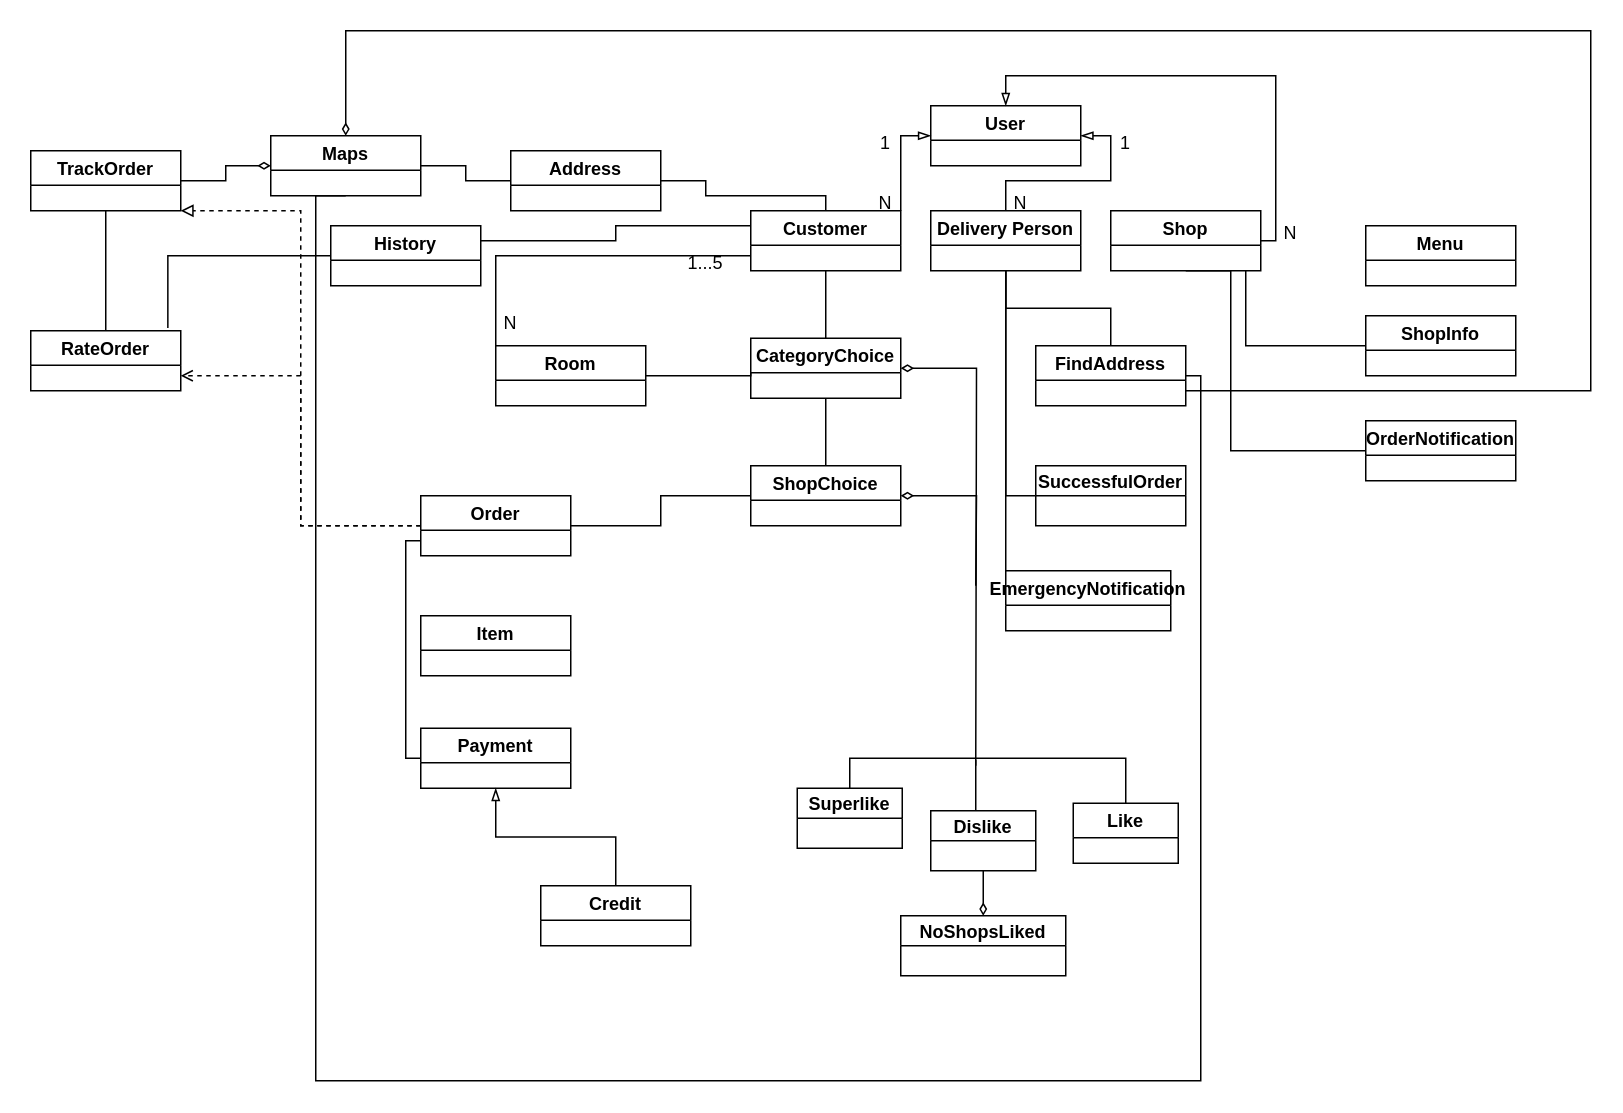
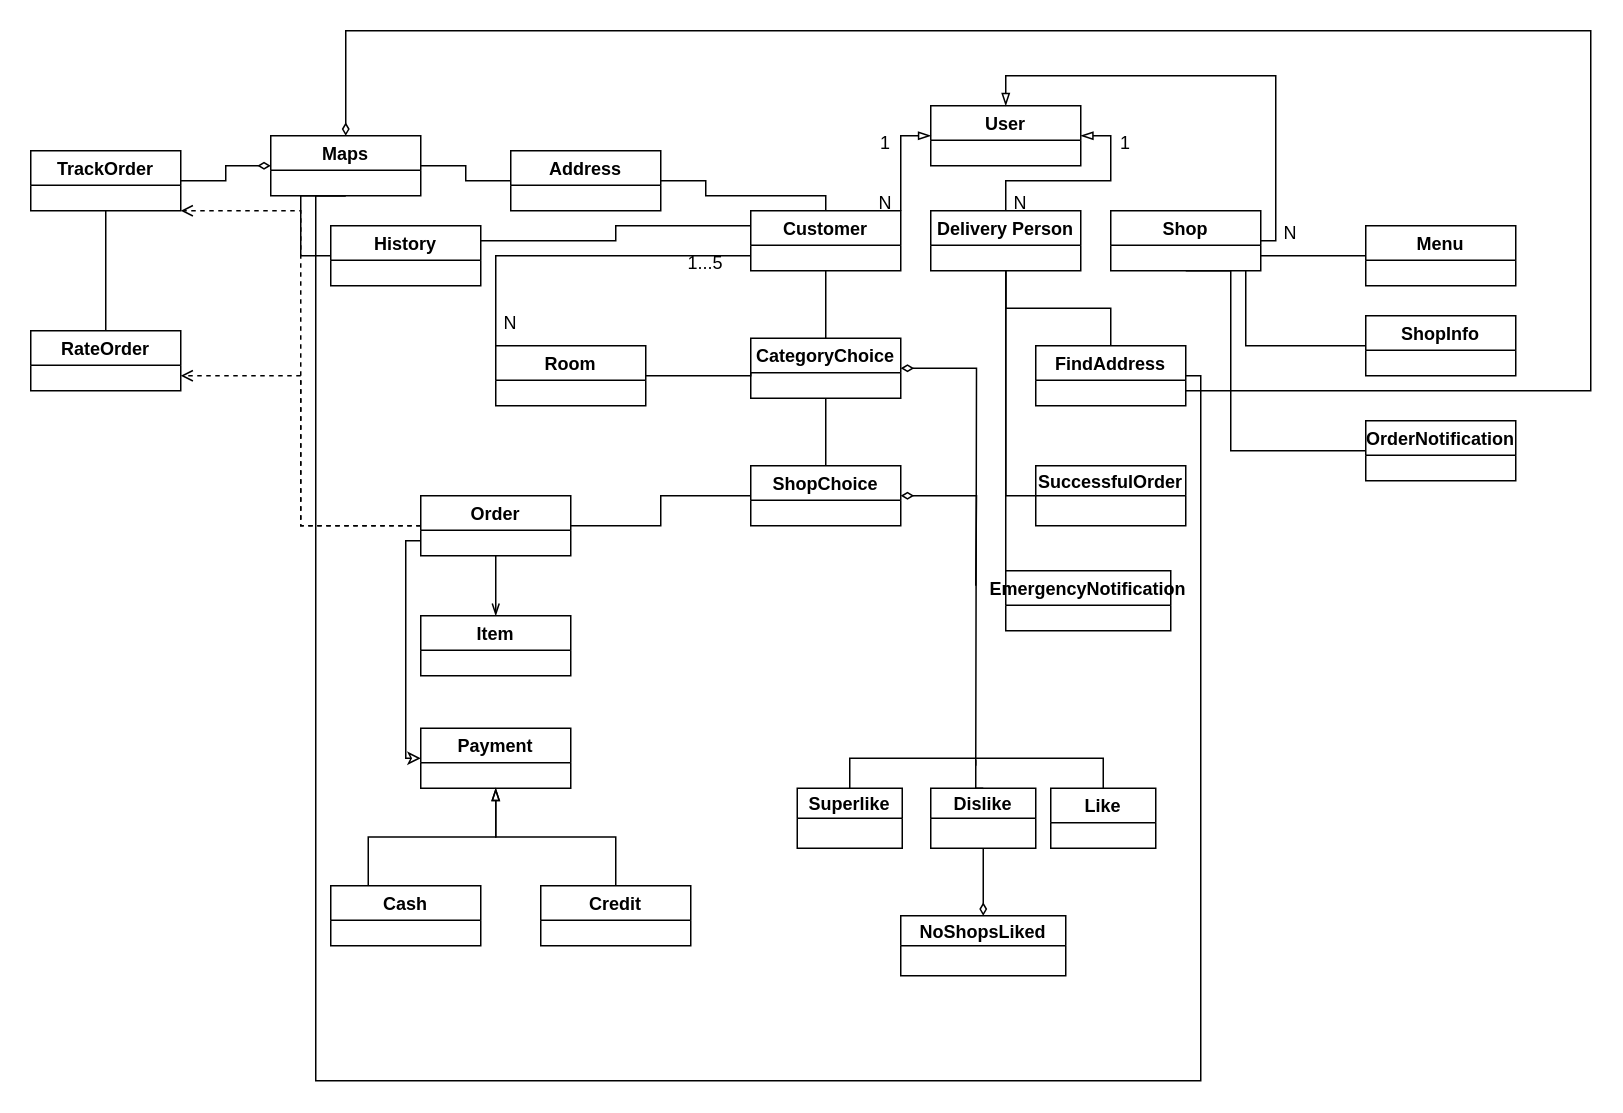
  <mxCell id="0" />
  <mxCell id="1" parent="0" />
  <mxCell id="2" value="User" style="swimlane;" vertex="1" parent="1"><mxGeometry x="620" y="70" width="100" height="40" as="geometry" /></mxCell>
  <mxCell id="3" style="edgeStyle=orthogonalEdgeStyle;rounded=0;orthogonalLoop=1;jettySize=auto;html=1;entryX=0;entryY=0.5;entryDx=0;entryDy=0;endArrow=blockThin;endFill=0;" edge="1" parent="1" source="8" target="2"><mxGeometry relative="1" as="geometry"><Array as="points"><mxPoint x="600" y="90" /></Array></mxGeometry></mxCell>
  <mxCell id="4" style="edgeStyle=orthogonalEdgeStyle;rounded=0;orthogonalLoop=1;jettySize=auto;html=1;entryX=0.5;entryY=0;entryDx=0;entryDy=0;endArrow=none;endFill=0;" edge="1" parent="1" source="8" target="25"><mxGeometry relative="1" as="geometry"><Array as="points"><mxPoint x="330" y="170" /></Array></mxGeometry></mxCell>
  <mxCell id="5" style="edgeStyle=orthogonalEdgeStyle;rounded=0;orthogonalLoop=1;jettySize=auto;html=1;entryX=1;entryY=0.5;entryDx=0;entryDy=0;startArrow=none;startFill=0;endArrow=none;endFill=0;" edge="1" parent="1" source="8" target="43"><mxGeometry relative="1" as="geometry"><Array as="points"><mxPoint x="550" y="130" /><mxPoint x="470" y="130" /><mxPoint x="470" y="120" /></Array></mxGeometry></mxCell>
  <mxCell id="6" style="edgeStyle=orthogonalEdgeStyle;rounded=0;orthogonalLoop=1;jettySize=auto;html=1;exitX=0.5;exitY=1;exitDx=0;exitDy=0;entryX=0.5;entryY=0;entryDx=0;entryDy=0;startArrow=none;startFill=0;endArrow=none;endFill=0;" edge="1" parent="1" source="8" target="38"><mxGeometry relative="1" as="geometry" /></mxCell>
  <mxCell id="7" style="edgeStyle=orthogonalEdgeStyle;rounded=0;orthogonalLoop=1;jettySize=auto;html=1;exitX=0;exitY=0.25;exitDx=0;exitDy=0;entryX=1;entryY=0.25;entryDx=0;entryDy=0;startArrow=none;startFill=0;endArrow=none;endFill=0;" edge="1" parent="1" source="8" target="68"><mxGeometry relative="1" as="geometry" /></mxCell>
  <mxCell id="8" value="Customer" style="swimlane;" vertex="1" parent="1"><mxGeometry x="500" y="140" width="100" height="40" as="geometry" /></mxCell>
  <mxCell id="9" style="edgeStyle=orthogonalEdgeStyle;rounded=0;orthogonalLoop=1;jettySize=auto;html=1;entryX=1;entryY=0.5;entryDx=0;entryDy=0;endArrow=blockThin;endFill=0;" edge="1" parent="1" source="13" target="2"><mxGeometry relative="1" as="geometry" /></mxCell>
  <mxCell id="10" style="edgeStyle=orthogonalEdgeStyle;rounded=0;orthogonalLoop=1;jettySize=auto;html=1;entryX=0.5;entryY=0;entryDx=0;entryDy=0;startArrow=none;startFill=0;endArrow=none;endFill=0;" edge="1" parent="1" source="13" target="60"><mxGeometry relative="1" as="geometry" /></mxCell>
  <mxCell id="11" style="edgeStyle=orthogonalEdgeStyle;rounded=0;orthogonalLoop=1;jettySize=auto;html=1;startArrow=none;startFill=0;endArrow=none;endFill=0;" edge="1" parent="1" source="13" target="61"><mxGeometry relative="1" as="geometry"><Array as="points"><mxPoint x="670" y="330" /></Array></mxGeometry></mxCell>
  <mxCell id="12" style="edgeStyle=orthogonalEdgeStyle;rounded=0;orthogonalLoop=1;jettySize=auto;html=1;entryX=0;entryY=0.5;entryDx=0;entryDy=0;startArrow=none;startFill=0;endArrow=none;endFill=0;" edge="1" parent="1" source="13" target="66"><mxGeometry relative="1" as="geometry"><Array as="points"><mxPoint x="670" y="400" /></Array></mxGeometry></mxCell>
  <mxCell id="13" value="Delivery Person" style="swimlane;" vertex="1" parent="1"><mxGeometry x="620" y="140" width="100" height="40" as="geometry" /></mxCell>
  <mxCell id="14" style="edgeStyle=orthogonalEdgeStyle;rounded=0;orthogonalLoop=1;jettySize=auto;html=1;entryX=0.5;entryY=0;entryDx=0;entryDy=0;endArrow=blockThin;endFill=0;" edge="1" parent="1" source="18" target="2"><mxGeometry relative="1" as="geometry"><Array as="points"><mxPoint x="850" y="160" /><mxPoint x="850" y="50" /><mxPoint x="670" y="50" /></Array></mxGeometry></mxCell>
+ <mxCell id="15" style="edgeStyle=orthogonalEdgeStyle;rounded=0;orthogonalLoop=1;jettySize=auto;html=1;entryX=0;entryY=0.5;entryDx=0;entryDy=0;startArrow=none;startFill=0;endArrow=none;endFill=0;" edge="1" parent="1" source="18" target="62"><mxGeometry relative="1" as="geometry"><Array as="points"><mxPoint x="860" y="170" /><mxPoint x="860" y="170" /></Array></mxGeometry></mxCell>
  <mxCell id="16" style="edgeStyle=orthogonalEdgeStyle;rounded=0;orthogonalLoop=1;jettySize=auto;html=1;entryX=0;entryY=0.5;entryDx=0;entryDy=0;startArrow=none;startFill=0;endArrow=none;endFill=0;" edge="1" parent="1" target="64"><mxGeometry relative="1" as="geometry"><mxPoint x="830" y="180" as="sourcePoint" /><Array as="points"><mxPoint x="830" y="230" /></Array></mxGeometry></mxCell>
  <mxCell id="17" style="edgeStyle=orthogonalEdgeStyle;rounded=0;orthogonalLoop=1;jettySize=auto;html=1;exitX=0.5;exitY=1;exitDx=0;exitDy=0;entryX=0;entryY=0.5;entryDx=0;entryDy=0;startArrow=none;startFill=0;endArrow=none;endFill=0;" edge="1" parent="1" source="18" target="65"><mxGeometry relative="1" as="geometry"><Array as="points"><mxPoint x="820" y="180" /><mxPoint x="820" y="300" /></Array></mxGeometry></mxCell>
  <mxCell id="18" value="Shop" style="swimlane;" vertex="1" parent="1"><mxGeometry x="740" y="140" width="100" height="40" as="geometry" /></mxCell>
  <mxCell id="19" value="N" style="text;html=1;strokeColor=none;fillColor=none;align=center;verticalAlign=middle;whiteSpace=wrap;rounded=0;" vertex="1" parent="1"><mxGeometry x="560" y="120" width="60" height="30" as="geometry" /></mxCell>
  <mxCell id="20" value="1" style="text;html=1;strokeColor=none;fillColor=none;align=center;verticalAlign=middle;whiteSpace=wrap;rounded=0;" vertex="1" parent="1"><mxGeometry x="560" y="80" width="60" height="30" as="geometry" /></mxCell>
  <mxCell id="21" value="N" style="text;html=1;strokeColor=none;fillColor=none;align=center;verticalAlign=middle;whiteSpace=wrap;rounded=0;" vertex="1" parent="1"><mxGeometry x="650" y="120" width="60" height="30" as="geometry" /></mxCell>
  <mxCell id="22" value="1" style="text;html=1;strokeColor=none;fillColor=none;align=center;verticalAlign=middle;whiteSpace=wrap;rounded=0;" vertex="1" parent="1"><mxGeometry x="720" y="80" width="60" height="30" as="geometry" /></mxCell>
  <mxCell id="23" value="N" style="text;html=1;strokeColor=none;fillColor=none;align=center;verticalAlign=middle;whiteSpace=wrap;rounded=0;" vertex="1" parent="1"><mxGeometry x="830" y="140" width="60" height="30" as="geometry" /></mxCell>
  <mxCell id="24" style="edgeStyle=orthogonalEdgeStyle;rounded=0;orthogonalLoop=1;jettySize=auto;html=1;exitX=1;exitY=0.5;exitDx=0;exitDy=0;entryX=0;entryY=0.5;entryDx=0;entryDy=0;startArrow=none;startFill=0;endArrow=none;endFill=0;" edge="1" parent="1" source="25" target="38"><mxGeometry relative="1" as="geometry"><Array as="points"><mxPoint x="500" y="250" /></Array></mxGeometry></mxCell>
  <mxCell id="25" value="Room" style="swimlane;" vertex="1" parent="1"><mxGeometry x="330" y="230" width="100" height="40" as="geometry" /></mxCell>
  <mxCell id="26" value="1...5" style="text;html=1;strokeColor=none;fillColor=none;align=center;verticalAlign=middle;whiteSpace=wrap;rounded=0;" vertex="1" parent="1"><mxGeometry x="440" y="160" width="60" height="30" as="geometry" /></mxCell>
  <mxCell id="27" value="N" style="text;html=1;strokeColor=none;fillColor=none;align=center;verticalAlign=middle;whiteSpace=wrap;rounded=0;" vertex="1" parent="1"><mxGeometry x="310" y="200" width="60" height="30" as="geometry" /></mxCell>
- <mxCell id="28" style="edgeStyle=orthogonalEdgeStyle;rounded=0;orthogonalLoop=1;jettySize=auto;html=1;entryX=1;entryY=1;entryDx=0;entryDy=0;startArrow=none;startFill=0;endArrow=block;endFill=0;dashed=1;" edge="1" parent="1" source="30" target="57"><mxGeometry relative="1" as="geometry"><Array as="points"><mxPoint x="200" y="350" /><mxPoint x="200" y="140" /></Array></mxGeometry></mxCell>
+ <mxCell id="28" style="edgeStyle=orthogonalEdgeStyle;rounded=0;orthogonalLoop=1;jettySize=auto;html=1;entryX=1;entryY=1;entryDx=0;entryDy=0;startArrow=none;startFill=0;endArrow=open;endFill=0;dashed=1;" edge="1" parent="1" source="30" target="57"><mxGeometry relative="1" as="geometry"><Array as="points"><mxPoint x="200" y="350" /><mxPoint x="200" y="140" /></Array></mxGeometry></mxCell>
  <mxCell id="29" style="edgeStyle=orthogonalEdgeStyle;rounded=0;orthogonalLoop=1;jettySize=auto;html=1;entryX=1;entryY=0.75;entryDx=0;entryDy=0;dashed=1;startArrow=none;startFill=0;endArrow=open;endFill=0;" edge="1" parent="1" source="30" target="58"><mxGeometry relative="1" as="geometry"><Array as="points"><mxPoint x="200" y="350" /><mxPoint x="200" y="250" /></Array></mxGeometry></mxCell>
  <mxCell id="30" value="Order" style="swimlane;" vertex="1" parent="1"><mxGeometry x="280" y="330" width="100" height="40" as="geometry" /></mxCell>
- <mxCell id="31" style="edgeStyle=orthogonalEdgeStyle;rounded=0;orthogonalLoop=1;jettySize=auto;html=1;exitX=0;exitY=0.75;exitDx=0;exitDy=0;entryX=0;entryY=0.5;entryDx=0;entryDy=0;startArrow=none;startFill=0;endArrow=none;endFill=0;" edge="1" parent="1" source="30" target="35"><mxGeometry relative="1" as="geometry"><mxPoint x="480" y="260" as="sourcePoint" /><Array as="points"><mxPoint x="270" y="360" /><mxPoint x="270" y="505" /></Array></mxGeometry></mxCell>
+ <mxCell id="31" style="edgeStyle=orthogonalEdgeStyle;rounded=0;orthogonalLoop=1;jettySize=auto;html=1;exitX=0;exitY=0.75;exitDx=0;exitDy=0;entryX=0;entryY=0.5;entryDx=0;entryDy=0;startArrow=none;startFill=0;endArrow=classic;endFill=0;" edge="1" parent="1" source="30" target="35"><mxGeometry relative="1" as="geometry"><mxPoint x="480" y="260" as="sourcePoint" /><Array as="points"><mxPoint x="270" y="360" /><mxPoint x="270" y="505" /></Array></mxGeometry></mxCell>
+ <mxCell id="32" style="edgeStyle=orthogonalEdgeStyle;rounded=0;orthogonalLoop=1;jettySize=auto;html=1;exitX=0.5;exitY=1;exitDx=0;exitDy=0;entryX=0.5;entryY=0;entryDx=0;entryDy=0;startArrow=none;startFill=0;endArrow=openThin;endFill=0;" edge="1" parent="1" source="30" target="33"><mxGeometry relative="1" as="geometry"><mxPoint x="550" y="420" as="sourcePoint" /></mxGeometry></mxCell>
  <mxCell id="33" value="Item" style="swimlane;startSize=23;" vertex="1" parent="1"><mxGeometry x="280" y="410" width="100" height="40" as="geometry" /></mxCell>
+ <mxCell id="34" value="" style="edgeStyle=orthogonalEdgeStyle;rounded=0;orthogonalLoop=1;jettySize=auto;html=1;startArrow=blockThin;startFill=0;endArrow=none;endFill=0;entryX=0.25;entryY=0;entryDx=0;entryDy=0;" edge="1" parent="1" source="35" target="46"><mxGeometry relative="1" as="geometry" /></mxCell>
  <mxCell id="35" value="Payment" style="swimlane;" vertex="1" parent="1"><mxGeometry x="280" y="485" width="100" height="40" as="geometry" /></mxCell>
  <mxCell id="36" style="edgeStyle=orthogonalEdgeStyle;rounded=0;orthogonalLoop=1;jettySize=auto;html=1;exitX=0.5;exitY=1;exitDx=0;exitDy=0;entryX=0.5;entryY=0;entryDx=0;entryDy=0;startArrow=none;startFill=0;endArrow=none;endFill=0;" edge="1" parent="1" source="38" target="41"><mxGeometry relative="1" as="geometry" /></mxCell>
  <mxCell id="37" style="edgeStyle=orthogonalEdgeStyle;rounded=0;orthogonalLoop=1;jettySize=auto;html=1;startArrow=diamondThin;startFill=0;endArrow=none;endFill=0;" edge="1" parent="1" source="38"><mxGeometry relative="1" as="geometry"><mxPoint x="650" y="510" as="targetPoint" /></mxGeometry></mxCell>
  <mxCell id="38" value="CategoryChoice" style="swimlane;" vertex="1" parent="1"><mxGeometry x="500" y="225" width="100" height="40" as="geometry" /></mxCell>
  <mxCell id="39" style="edgeStyle=orthogonalEdgeStyle;rounded=0;orthogonalLoop=1;jettySize=auto;html=1;exitX=0;exitY=0.5;exitDx=0;exitDy=0;entryX=1;entryY=0.5;entryDx=0;entryDy=0;startArrow=none;startFill=0;endArrow=none;endFill=0;" edge="1" parent="1" source="41" target="30"><mxGeometry relative="1" as="geometry" /></mxCell>
  <mxCell id="40" style="edgeStyle=orthogonalEdgeStyle;rounded=0;orthogonalLoop=1;jettySize=auto;html=1;startArrow=diamondThin;startFill=0;endArrow=none;endFill=0;" edge="1" parent="1" source="41"><mxGeometry relative="1" as="geometry"><mxPoint x="650" y="390" as="targetPoint" /></mxGeometry></mxCell>
  <mxCell id="41" value="ShopChoice" style="swimlane;" vertex="1" parent="1"><mxGeometry x="500" y="310" width="100" height="40" as="geometry" /></mxCell>
  <mxCell id="42" value="" style="edgeStyle=orthogonalEdgeStyle;rounded=0;orthogonalLoop=1;jettySize=auto;html=1;startArrow=none;startFill=0;endArrow=none;endFill=0;" edge="1" parent="1" source="43" target="45"><mxGeometry relative="1" as="geometry" /></mxCell>
  <mxCell id="43" value="Address" style="swimlane;" vertex="1" parent="1"><mxGeometry x="340" y="100" width="100" height="40" as="geometry" /></mxCell>
  <mxCell id="44" style="edgeStyle=orthogonalEdgeStyle;rounded=0;orthogonalLoop=1;jettySize=auto;html=1;entryX=1;entryY=0.5;entryDx=0;entryDy=0;startArrow=diamondThin;startFill=0;endArrow=none;endFill=0;" edge="1" parent="1" source="45" target="57"><mxGeometry relative="1" as="geometry" /></mxCell>
  <mxCell id="45" value="Maps" style="swimlane;" vertex="1" parent="1"><mxGeometry x="180" y="90" width="100" height="40" as="geometry" /></mxCell>
+ <mxCell id="46" value="Cash" style="swimlane;" vertex="1" parent="1"><mxGeometry x="220" y="590" width="100" height="40" as="geometry" /></mxCell>
  <mxCell id="47" style="edgeStyle=orthogonalEdgeStyle;rounded=0;orthogonalLoop=1;jettySize=auto;html=1;entryX=0.5;entryY=1;entryDx=0;entryDy=0;startArrow=none;startFill=0;endArrow=blockThin;endFill=0;" edge="1" parent="1" source="48" target="35"><mxGeometry relative="1" as="geometry" /></mxCell>
  <mxCell id="48" value="Credit" style="swimlane;" vertex="1" parent="1"><mxGeometry x="360" y="590" width="100" height="40" as="geometry" /></mxCell>
- <mxCell id="49" value="Like" style="swimlane;" vertex="1" parent="1"><mxGeometry x="715" y="535" width="70" height="40" as="geometry" /></mxCell>
+ <mxCell id="49" value="Like" style="swimlane;" vertex="1" parent="1"><mxGeometry x="700" y="525" width="70" height="40" as="geometry" /></mxCell>
  <mxCell id="50" style="edgeStyle=orthogonalEdgeStyle;rounded=0;orthogonalLoop=1;jettySize=auto;html=1;exitX=0.5;exitY=0;exitDx=0;exitDy=0;startArrow=none;startFill=0;endArrow=none;endFill=0;" edge="1" parent="1" source="52"><mxGeometry relative="1" as="geometry"><mxPoint x="650" y="506" as="targetPoint" /></mxGeometry></mxCell>
  <mxCell id="51" style="edgeStyle=orthogonalEdgeStyle;rounded=0;orthogonalLoop=1;jettySize=auto;html=1;startArrow=none;startFill=0;endArrow=diamondThin;endFill=0;" edge="1" parent="1" source="52"><mxGeometry relative="1" as="geometry"><mxPoint x="655" y="610" as="targetPoint" /></mxGeometry></mxCell>
- <mxCell id="52" value="Dislike" style="swimlane;startSize=20;" vertex="1" parent="1"><mxGeometry x="620" y="540" width="70" height="40" as="geometry" /></mxCell>
+ <mxCell id="52" value="Dislike" style="swimlane;startSize=20;" vertex="1" parent="1"><mxGeometry x="620" y="525" width="70" height="40" as="geometry" /></mxCell>
  <mxCell id="53" style="edgeStyle=orthogonalEdgeStyle;rounded=0;orthogonalLoop=1;jettySize=auto;html=1;exitX=0.5;exitY=0;exitDx=0;exitDy=0;entryX=0.5;entryY=0;entryDx=0;entryDy=0;startArrow=none;startFill=0;endArrow=none;endFill=0;" edge="1" parent="1" source="54" target="49"><mxGeometry relative="1" as="geometry" /></mxCell>
  <mxCell id="54" value="Superlike" style="swimlane;startSize=20;" vertex="1" parent="1"><mxGeometry x="531" y="525" width="70" height="40" as="geometry" /></mxCell>
  <mxCell id="55" value="NoShopsLiked" style="swimlane;startSize=20;" vertex="1" parent="1"><mxGeometry x="600" y="610" width="110" height="40" as="geometry" /></mxCell>
  <mxCell id="56" value="" style="edgeStyle=orthogonalEdgeStyle;rounded=0;orthogonalLoop=1;jettySize=auto;html=1;startArrow=none;startFill=0;endArrow=none;endFill=0;" edge="1" parent="1" source="57" target="58"><mxGeometry relative="1" as="geometry" /></mxCell>
  <mxCell id="57" value="TrackOrder" style="swimlane;" vertex="1" parent="1"><mxGeometry x="20" y="100" width="100" height="40" as="geometry" /></mxCell>
  <mxCell id="58" value="RateOrder" style="swimlane;" vertex="1" parent="1"><mxGeometry x="20" y="220" width="100" height="40" as="geometry" /></mxCell>
  <mxCell id="59" style="edgeStyle=orthogonalEdgeStyle;rounded=0;orthogonalLoop=1;jettySize=auto;html=1;entryX=0.5;entryY=1;entryDx=0;entryDy=0;startArrow=none;startFill=0;endArrow=none;endFill=0;" edge="1" parent="1" source="60" target="45"><mxGeometry relative="1" as="geometry"><Array as="points"><mxPoint x="800" y="250" /><mxPoint x="800" y="720" /><mxPoint x="210" y="720" /><mxPoint x="210" y="130" /></Array></mxGeometry></mxCell>
  <mxCell id="60" value="FindAddress" style="swimlane;" vertex="1" parent="1"><mxGeometry x="690" y="230" width="100" height="40" as="geometry" /></mxCell>
  <mxCell id="61" value="SuccessfulOrder" style="swimlane;startSize=20;" vertex="1" parent="1"><mxGeometry x="690" y="310" width="100" height="40" as="geometry" /></mxCell>
  <mxCell id="62" value="Menu" style="swimlane;" vertex="1" parent="1"><mxGeometry x="910" y="150" width="100" height="40" as="geometry" /></mxCell>
  <mxCell id="63" style="edgeStyle=orthogonalEdgeStyle;rounded=0;orthogonalLoop=1;jettySize=auto;html=1;entryX=0.5;entryY=0;entryDx=0;entryDy=0;startArrow=none;startFill=0;endArrow=diamondThin;endFill=0;" edge="1" parent="1" target="45"><mxGeometry relative="1" as="geometry"><mxPoint x="790" y="260" as="sourcePoint" /><Array as="points"><mxPoint x="790" y="260" /><mxPoint x="1060" y="260" /><mxPoint x="1060" y="20" /><mxPoint x="230" y="20" /></Array></mxGeometry></mxCell>
  <mxCell id="64" value="ShopInfo" style="swimlane;" vertex="1" parent="1"><mxGeometry x="910" y="210" width="100" height="40" as="geometry" /></mxCell>
  <mxCell id="65" value="OrderNotification" style="swimlane;" vertex="1" parent="1"><mxGeometry x="910" y="280" width="100" height="40" as="geometry" /></mxCell>
  <mxCell id="66" value="EmergencyNotification" style="swimlane;" vertex="1" parent="1"><mxGeometry x="670" y="380" width="110" height="40" as="geometry" /></mxCell>
- <mxCell id="67" style="edgeStyle=orthogonalEdgeStyle;rounded=0;orthogonalLoop=1;jettySize=auto;html=1;exitX=0;exitY=0.5;exitDx=0;exitDy=0;entryX=0.914;entryY=-0.045;entryDx=0;entryDy=0;entryPerimeter=0;startArrow=none;startFill=0;endArrow=none;endFill=0;" edge="1" parent="1" source="68" target="58"><mxGeometry relative="1" as="geometry" /></mxCell>
+ <mxCell id="67" style="edgeStyle=orthogonalEdgeStyle;rounded=0;orthogonalLoop=1;jettySize=auto;html=1;exitX=0;exitY=0.5;exitDx=0;exitDy=0;startArrow=none;startFill=0;endArrow=none;endFill=0;" edge="1" parent="1" source="68" target="45"><mxGeometry relative="1" as="geometry" /></mxCell>
  <mxCell id="68" value="History" style="swimlane;" vertex="1" parent="1"><mxGeometry x="220" y="150" width="100" height="40" as="geometry" /></mxCell>
